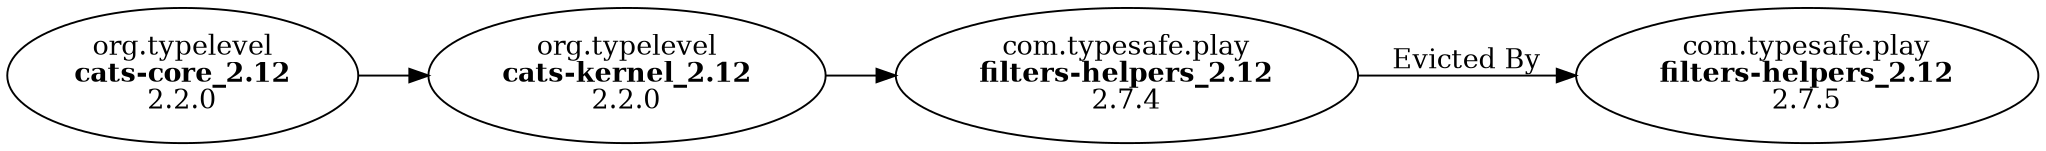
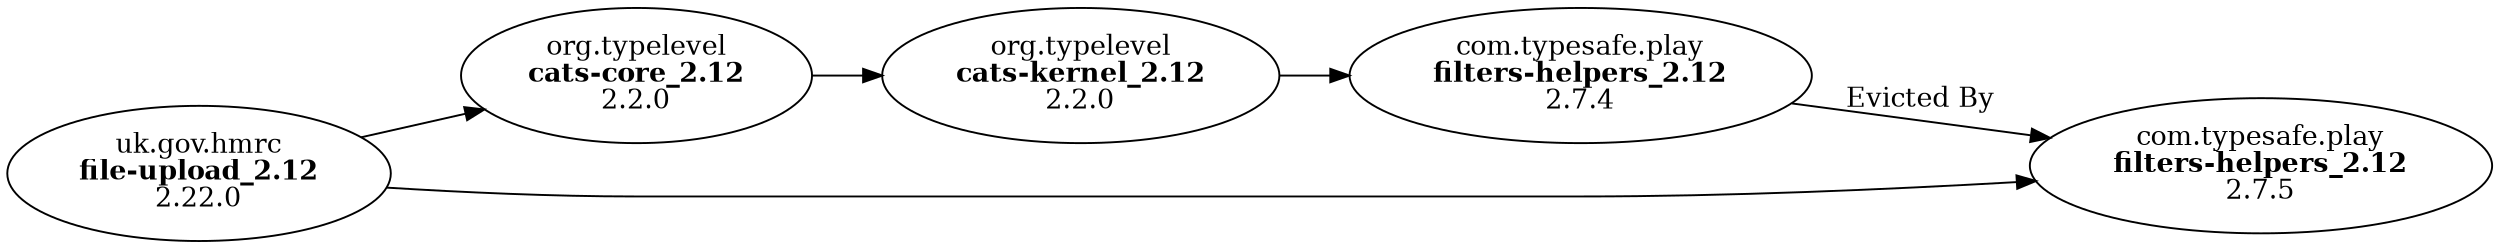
  digraph {
    rankdir=LR
    edge [arrowtail=none]
+   n1 [label=<uk.gov.hmrc<BR/><B>file-upload_2.12</B><BR/>2.22.0>]
    n2 [label=<org.typelevel<BR/><B>cats-core_2.12</B><BR/>2.2.0>]
    n3 [label=<com.typesafe.play<BR/><B>filters-helpers_2.12</B><BR/>2.7.5>]
    n4 [label=<org.typelevel<BR/><B>cats-kernel_2.12</B><BR/>2.2.0>]
    n5 [label=<com.typesafe.play<BR/><B>filters-helpers_2.12</B><BR/>2.7.4> style="stroke-dasharray: 5,5"]
+   n1 -> n2
+   n1 -> n3
    n2 -> n4
    n4 -> n5
    n5 -> n3 [label="Evicted By" style="stroke-dasharray: 5,5"]
  }
